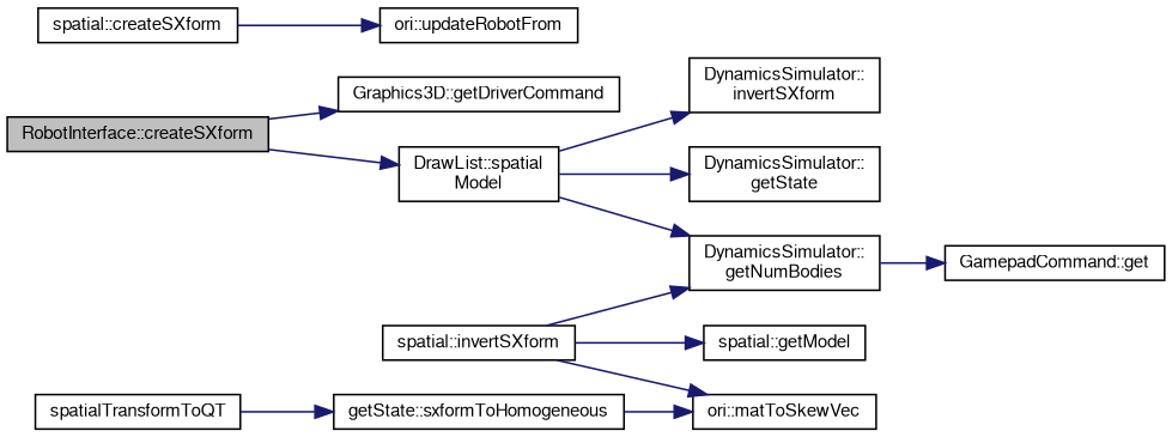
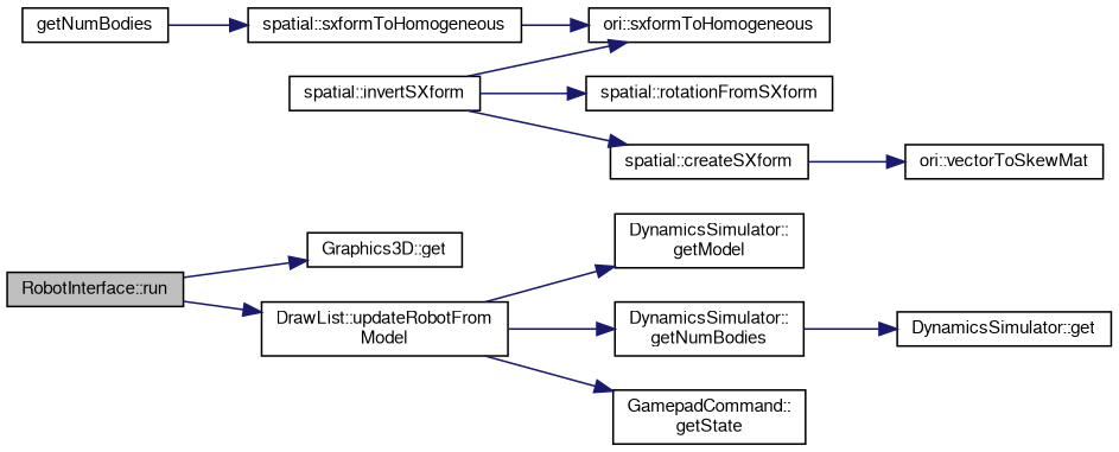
  digraph {
    rankdir=LR
    node [color=black fillcolor=white fontname=FreeSans fontsize=10 shape=record style=filled]
    edge [color=midnightblue fontname=FreeSans fontsize=10 labelfontname=FreeSans labelfontsize=10 style=solid]
-   n1 [fillcolor=grey75 fontcolor=black height=0.2 label="RobotInterface::createSXform" width=0.4]
-   n2 [height=0.2 label="Graphics3D::getDriverCommand" width=0.4]
-   n3 [height=0.2 label="DrawList::spatial\lModel" width=0.4]
-   n4 [height=0.2 label="GamepadCommand::get" width=0.4]
-   n5 [height=0.2 label="DynamicsSimulator::\linvertSXform" width=0.4]
+   n1 [fillcolor=grey75 fontcolor=black height=0.2 label="RobotInterface::run" width=0.4]
+   n2 [height=0.2 label="Graphics3D::get" width=0.4]
+   n3 [height=0.2 label="DrawList::updateRobotFrom\lModel" width=0.4]
+   n4 [height=0.2 label="DynamicsSimulator::get" width=0.4]
+   n5 [height=0.2 label="DynamicsSimulator::\lgetModel" width=0.4]
    n6 [height=0.2 label="DynamicsSimulator::\lgetNumBodies" width=0.4]
-   n7 [height=0.2 label="DynamicsSimulator::\lgetState" width=0.4]
-   n8 [height=0.2 label=spatialTransformToQT width=0.4]
-   n9 [height=0.2 label="getState::sxformToHomogeneous" width=0.4]
+   n7 [height=0.2 label="GamepadCommand::\lgetState" width=0.4]
+   n8 [height=0.2 label=getNumBodies width=0.4]
+   n9 [height=0.2 label="spatial::sxformToHomogeneous" width=0.4]
    n10 [height=0.2 label="spatial::invertSXform" width=0.4]
-   n11 [height=0.2 label="spatial::getModel" width=0.4]
-   n12 [height=0.2 label="ori::matToSkewVec" width=0.4]
+   n11 [height=0.2 label="spatial::rotationFromSXform" width=0.4]
+   n12 [height=0.2 label="ori::sxformToHomogeneous" width=0.4]
    n13 [height=0.2 label="spatial::createSXform" width=0.4]
-   n14 [height=0.2 label="ori::updateRobotFrom" width=0.4]
+   n14 [height=0.2 label="ori::vectorToSkewMat" width=0.4]
    n1 -> n2
    n1 -> n3
    n3 -> n5
    n3 -> n6
    n3 -> n7
    n6 -> n4
    n8 -> n9
    n9 -> n12
    n10 -> n11
    n10 -> n12
-   n10 -> n6
+   n10 -> n13
    n13 -> n14
  }
